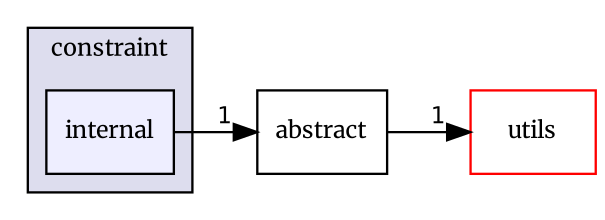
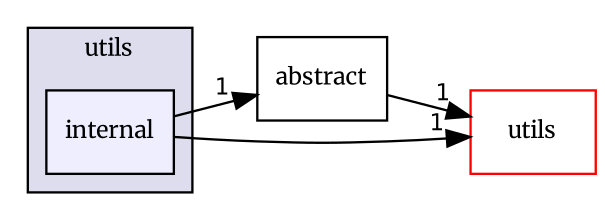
  digraph {
    compound=true
    fontname=Merriweather
    rankdir=LR
    node [fontname=Merriweather fontsize=10 shape=box style=filled]
    edge [fontname=Merriweather headlabel=1 labeldistance=1.5 labelfontname=Helvetica labelfontsize=10]
    n1 [fillcolor="#eeeeff" label=internal pencolor=black]
    n2 [label=abstract style=""]
    n3 [color=red fillcolor=white label=utils]
    subgraph cluster_1 {
      bgcolor="#ddddee"
      fontsize=10
-     label=constraint
+     label=utils
      pencolor=black
      n1
    }
    n1 -> n2
+   n1 -> n3
    n2 -> n3
  }
